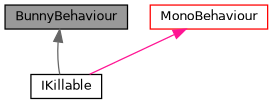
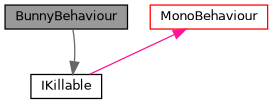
  digraph {
    node [color=black fillcolor=white fontname=Helvetica fontsize=10 shape=box style=filled]
    edge [dir=back fontname=Helvetica fontsize=10 labelfontname=Helvetica labelfontsize=10 style=solid]
    n1 [fillcolor=grey60 fontcolor=black height=0.2 label=BunnyBehaviour width=0.4]
    n2 [color=red height=0.2 label=MonoBehaviour width=0.4]
    n3 [height=0.2 label=IKillable width=0.4]
    n2 -> n3 [color=deeppink]
-   n1 -> n3 [color=gray40]
+   n3 -> n1 [color=gray40]
  }
